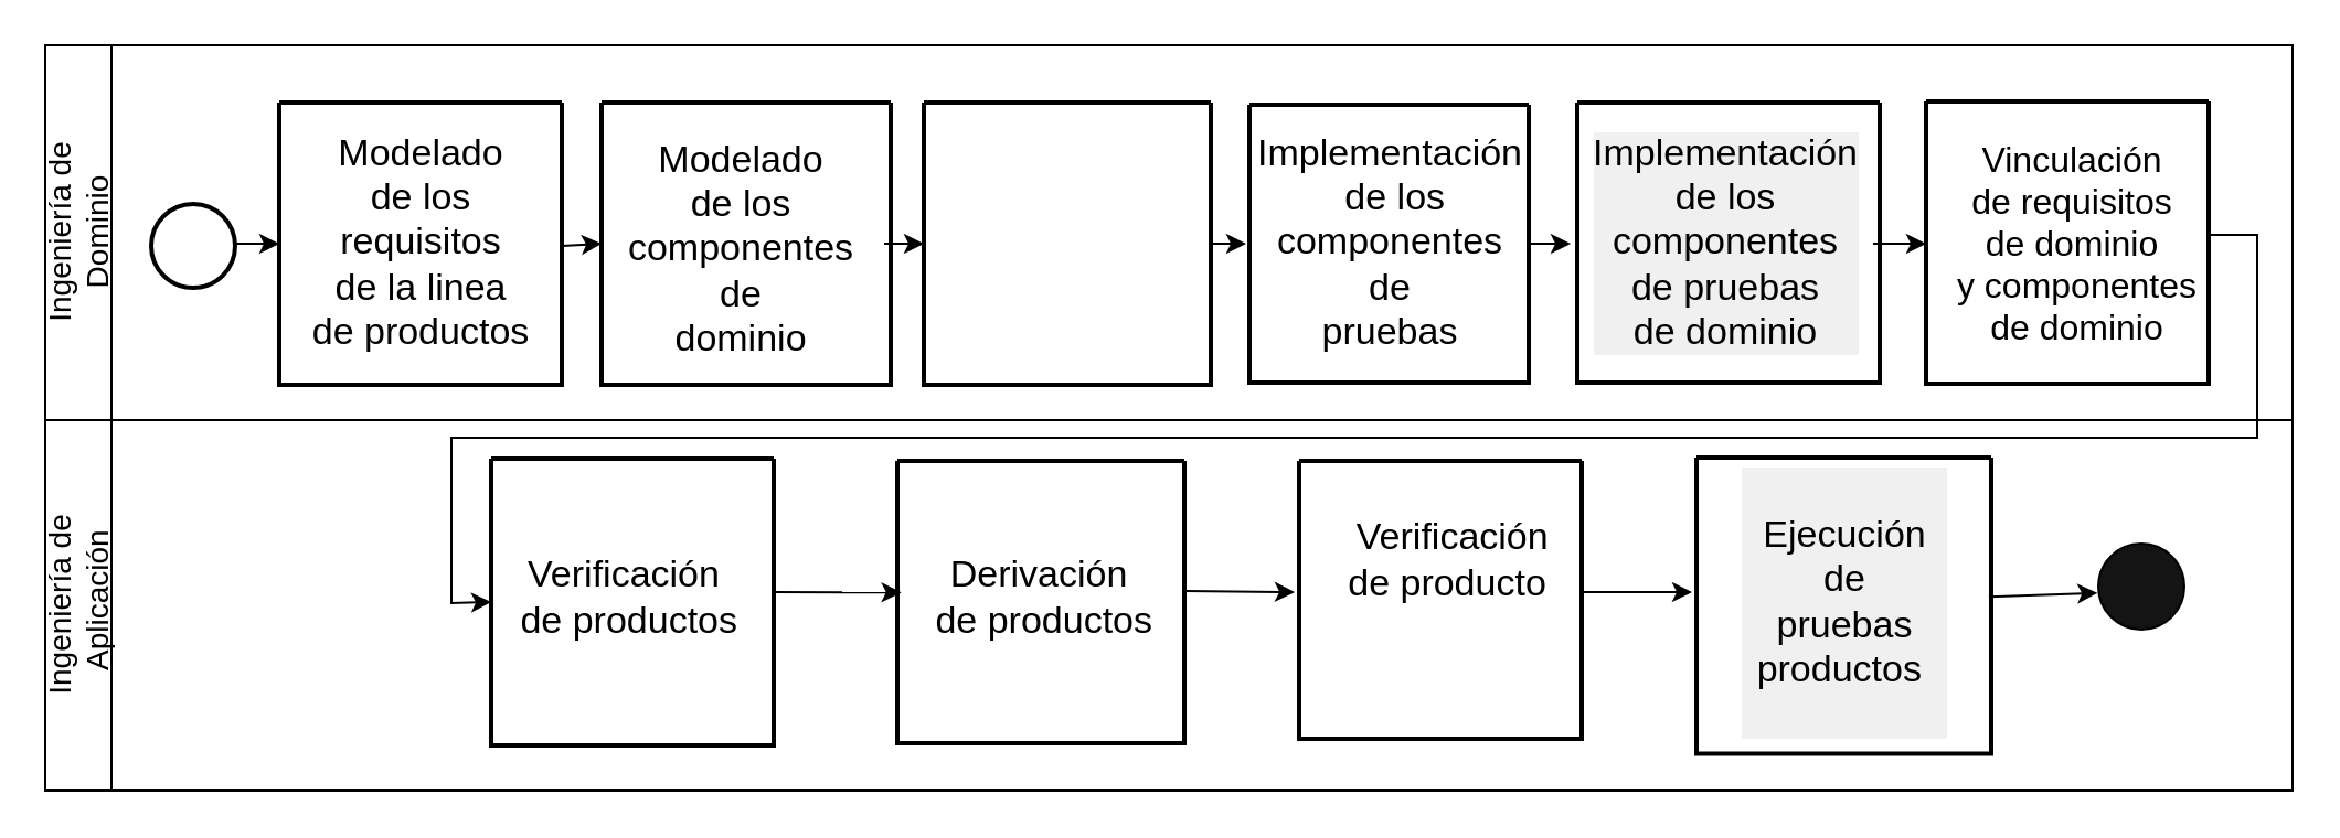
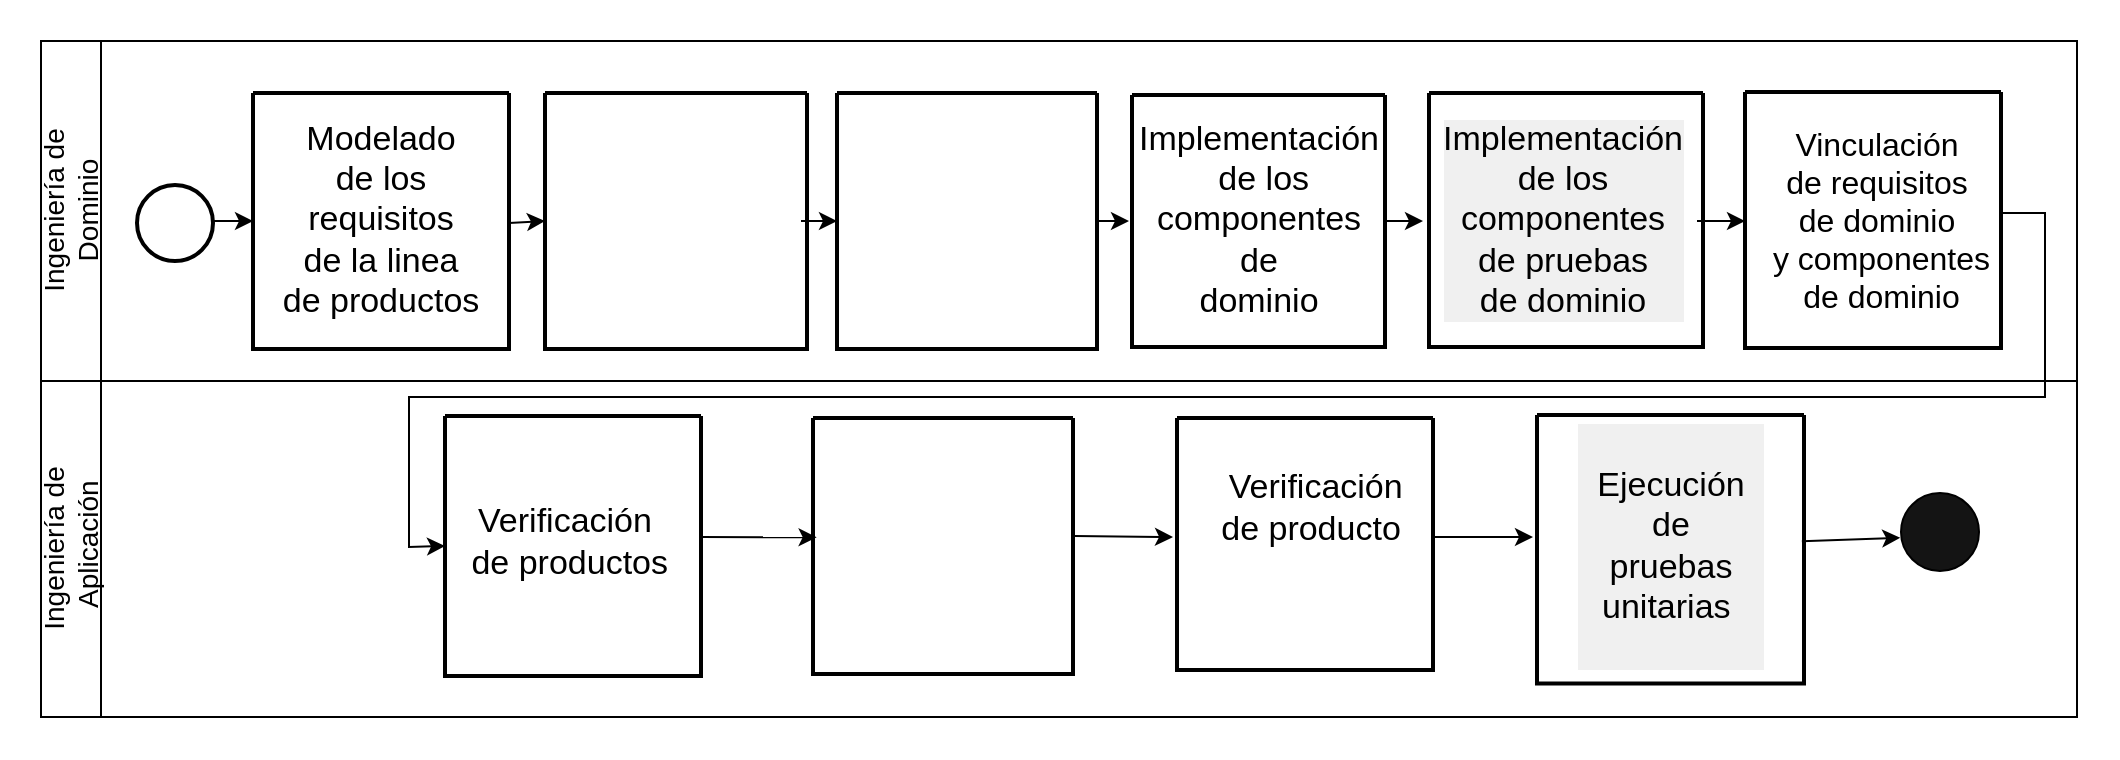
  <mxCell id="0" />
  <mxCell id="1" parent="0" />
  <mxCell id="2" value="&lt;span style=&quot;font-weight: normal; font-size: 14px;&quot;&gt;Ingeniería de&lt;br&gt;Dominio&lt;/span&gt;" style="swimlane;horizontal=0;whiteSpace=wrap;html=1;startSize=30;strokeColor=default;strokeWidth=1;fillColor=none;labelBackgroundColor=none;" parent="1" vertex="1"><mxGeometry x="20" y="20" width="1018" height="170" as="geometry" /></mxCell>
  <mxCell id="3" value="" style="ellipse;whiteSpace=wrap;html=1;aspect=fixed;strokeWidth=2;" parent="2" vertex="1"><mxGeometry x="48" y="72" width="38" height="38" as="geometry" /></mxCell>
  <mxCell id="4" value="" style="swimlane;startSize=0;strokeWidth=2;" parent="2" vertex="1"><mxGeometry x="106" y="26" width="128" height="128" as="geometry" /></mxCell>
  <mxCell id="5" value="&lt;font style=&quot;font-size: 17px;&quot;&gt;Modelado&lt;br&gt;de los &lt;br&gt;requisitos &lt;br&gt;de la linea &lt;br&gt;de productos&lt;/font&gt;" style="text;html=1;align=center;verticalAlign=middle;resizable=0;points=[];autosize=1;strokeColor=none;fillColor=none;" parent="4" vertex="1"><mxGeometry x="5" y="6" width="118" height="116" as="geometry" /></mxCell>
  <mxCell id="6" value="" style="endArrow=classic;html=1;rounded=0;entryX=0;entryY=0.5;entryDx=0;entryDy=0;" parent="4" target="7" edge="1"><mxGeometry width="50" height="50" relative="1" as="geometry"><mxPoint x="128" y="65" as="sourcePoint" /><mxPoint x="174" y="16" as="targetPoint" /></mxGeometry></mxCell>
  <mxCell id="7" value="" style="swimlane;startSize=0;strokeWidth=2;" parent="2" vertex="1"><mxGeometry x="252" y="26" width="131" height="128" as="geometry" /></mxCell>
- <mxCell id="8" value="&lt;font style=&quot;font-size: 17px;&quot;&gt;Modelado &lt;br&gt;de los&lt;br&gt;componentes&lt;br&gt;de&lt;br&gt;dominio&lt;br&gt;&lt;/font&gt;" style="text;html=1;align=center;verticalAlign=middle;resizable=0;points=[];autosize=1;strokeColor=none;fillColor=none;" parent="7" vertex="1"><mxGeometry x="2" y="9" width="122" height="116" as="geometry" /></mxCell>
  <mxCell id="9" value="" style="swimlane;startSize=0;strokeWidth=2;" parent="2" vertex="1"><mxGeometry x="545.5" y="27" width="126.5" height="126" as="geometry" /></mxCell>
- <mxCell id="10" value="&lt;font style=&quot;font-size: 17px;&quot;&gt;Implementación&lt;br&gt;&amp;nbsp;de los&lt;br&gt;componentes&lt;br&gt;de&lt;br&gt;pruebas&lt;br&gt;&lt;/font&gt;" style="text;html=1;align=center;verticalAlign=middle;resizable=0;points=[];autosize=1;strokeColor=none;fillColor=none;" parent="9" vertex="1"><mxGeometry x="-7" y="4.5" width="140" height="116" as="geometry" /></mxCell>
+ <mxCell id="10" value="&lt;font style=&quot;font-size: 17px;&quot;&gt;Implementación&lt;br&gt;&amp;nbsp;de los&lt;br&gt;componentes&lt;br&gt;de&lt;br&gt;dominio&lt;br&gt;&lt;/font&gt;" style="text;html=1;align=center;verticalAlign=middle;resizable=0;points=[];autosize=1;strokeColor=none;fillColor=none;" parent="9" vertex="1"><mxGeometry x="-7" y="4.5" width="140" height="116" as="geometry" /></mxCell>
  <mxCell id="11" value="" style="endArrow=classic;html=1;rounded=0;" parent="9" target="16" edge="1"><mxGeometry width="50" height="50" relative="1" as="geometry"><mxPoint x="126.5" y="63" as="sourcePoint" /><mxPoint x="176.5" y="15" as="targetPoint" /></mxGeometry></mxCell>
  <mxCell id="12" value="" style="swimlane;startSize=0;strokeWidth=2;fillColor=#d5e8d4;fillStyle=solid;strokeColor=#000000;swimlaneLine=1;" parent="2" vertex="1"><mxGeometry x="398" y="26" width="130" height="128" as="geometry"><mxRectangle x="330" y="30" width="50" height="40" as="alternateBounds" /></mxGeometry></mxCell>
  <mxCell id="13" value="" style="swimlane;startSize=0;strokeWidth=2;fillColor=#5162D0;swimlaneLine=1;overflow=fill;fillStyle=zigzag-line;" parent="2" vertex="1"><mxGeometry x="852" y="25.5" width="128" height="128" as="geometry" /></mxCell>
  <mxCell id="14" value="&lt;font style=&quot;font-size: 16px;&quot;&gt;Vinculación &lt;br&gt;de requisitos &lt;br&gt;de dominio&lt;br&gt;&amp;nbsp;y componentes&lt;br&gt;&amp;nbsp;de dominio&lt;/font&gt;" style="text;html=1;align=center;verticalAlign=middle;resizable=0;points=[];autosize=0;strokeColor=none;fillColor=none;strokeWidth=2;opacity=0;imageAspect=0;fillOpacity=0;strokeOpacity=0;direction=north;connectable=0;allowArrows=0;expand=0;movable=0;horizontal=1;" parent="13" vertex="1"><mxGeometry y="9.5" width="132" height="110" as="geometry" /></mxCell>
  <mxCell id="15" value="" style="swimlane;startSize=0;strokeWidth=2;fillColor=none;fontColor=#333333;strokeColor=#000000;fillStyle=solid;swimlaneFillColor=none;gradientColor=none;labelBackgroundColor=#E3E3E3;" parent="2" vertex="1"><mxGeometry x="694" y="26" width="137" height="127" as="geometry" /></mxCell>
  <mxCell id="16" value="&lt;font style=&quot;font-size: 17px;&quot;&gt;Implementación &lt;br&gt;de los&lt;br&gt;componentes&lt;br&gt;de pruebas&lt;br&gt;de dominio&lt;br&gt;&lt;/font&gt;" style="text;html=1;align=center;verticalAlign=middle;resizable=0;points=[];autosize=1;strokeColor=none;fillColor=none;fillStyle=solid;gradientColor=none;shadow=0;labelBackgroundColor=#F0F0F0;" parent="15" vertex="1"><mxGeometry x="-3" y="6" width="140" height="116" as="geometry" /></mxCell>
  <mxCell id="17" value="" style="endArrow=classic;html=1;rounded=0;entryX=0;entryY=0.5;entryDx=0;entryDy=0;" parent="2" target="4" edge="1"><mxGeometry width="50" height="50" relative="1" as="geometry"><mxPoint x="86" y="90" as="sourcePoint" /><mxPoint x="136" y="40" as="targetPoint" /></mxGeometry></mxCell>
  <mxCell id="18" value="" style="endArrow=classic;html=1;rounded=0;entryX=0;entryY=0.5;entryDx=0;entryDy=0;" parent="2" target="12" edge="1"><mxGeometry width="50" height="50" relative="1" as="geometry"><mxPoint x="380" y="90" as="sourcePoint" /><mxPoint x="396" y="90" as="targetPoint" /></mxGeometry></mxCell>
  <mxCell id="19" value="" style="endArrow=classic;html=1;rounded=0;exitX=1;exitY=0.5;exitDx=0;exitDy=0;" parent="2" source="12" edge="1"><mxGeometry width="50" height="50" relative="1" as="geometry"><mxPoint x="526" y="92" as="sourcePoint" /><mxPoint x="544" y="90" as="targetPoint" /></mxGeometry></mxCell>
  <mxCell id="20" value="" style="endArrow=classic;html=1;rounded=0;" parent="2" edge="1"><mxGeometry width="50" height="50" relative="1" as="geometry"><mxPoint x="828" y="90" as="sourcePoint" /><mxPoint x="852" y="90" as="targetPoint" /></mxGeometry></mxCell>
  <mxCell id="21" value="&lt;span style=&quot;font-weight: normal; font-size: 14px;&quot;&gt;Ingeniería de&lt;br&gt;&amp;nbsp;Aplicación&lt;/span&gt;" style="swimlane;horizontal=0;whiteSpace=wrap;html=1;startSize=30;labelBackgroundColor=none;" parent="1" vertex="1"><mxGeometry x="20" y="190" width="1018" height="168" as="geometry" /></mxCell>
  <mxCell id="22" value="" style="swimlane;startSize=0;strokeWidth=2;" parent="21" vertex="1"><mxGeometry x="386" y="18.5" width="130" height="128" as="geometry" /></mxCell>
- <mxCell id="23" value="&lt;font style=&quot;font-size: 17px;&quot;&gt;Derivación&lt;br&gt;&amp;nbsp;de productos&lt;/font&gt;" style="text;html=1;align=center;verticalAlign=middle;resizable=0;points=[];autosize=1;strokeColor=none;fillColor=none;" parent="22" vertex="1"><mxGeometry x="3" y="35.5" width="122" height="54" as="geometry" /></mxCell>
  <mxCell id="24" value="" style="endArrow=classic;html=1;rounded=0;exitX=1.006;exitY=0.461;exitDx=0;exitDy=0;exitPerimeter=0;" parent="22" source="22" edge="1"><mxGeometry width="50" height="50" relative="1" as="geometry"><mxPoint x="134" y="59.5" as="sourcePoint" /><mxPoint x="180" y="59.5" as="targetPoint" /></mxGeometry></mxCell>
  <mxCell id="25" value="" style="swimlane;startSize=0;strokeWidth=2;" parent="21" vertex="1"><mxGeometry x="568" y="18.5" width="128" height="126" as="geometry" /></mxCell>
  <mxCell id="26" value="&lt;font style=&quot;font-size: 17px;&quot;&gt;&amp;nbsp;Verificación &lt;br&gt;de producto&lt;/font&gt;" style="text;html=1;align=center;verticalAlign=middle;resizable=0;points=[];autosize=1;strokeColor=none;fillColor=none;" parent="25" vertex="1"><mxGeometry x="11" y="18.5" width="112" height="54" as="geometry" /></mxCell>
  <mxCell id="27" value="" style="swimlane;startSize=0;strokeWidth=2;fillColor=#63FF7D;" parent="21" vertex="1"><mxGeometry x="748" y="17" width="133.5" height="134.25" as="geometry" /></mxCell>
- <mxCell id="28" value="&lt;font style=&quot;font-size: 17px;&quot;&gt;&lt;font style=&quot;font-size: 17px;&quot;&gt;&lt;br&gt;&amp;nbsp; Ejecución&amp;nbsp;&amp;nbsp;&lt;br&gt;de&lt;br&gt;pruebas&lt;br&gt;productos&amp;nbsp;&lt;br&gt;&lt;br&gt;&lt;/font&gt;&lt;/font&gt;" style="text;html=1;align=center;verticalAlign=middle;resizable=0;points=[];autosize=1;strokeColor=none;fillColor=none;gradientColor=none;opacity=0;labelBackgroundColor=#F0F0F0;" parent="27" vertex="1"><mxGeometry x="10.75" y="-1.75" width="112" height="136" as="geometry" /></mxCell>
+ <mxCell id="28" value="&lt;font style=&quot;font-size: 17px;&quot;&gt;&lt;font style=&quot;font-size: 17px;&quot;&gt;&lt;br&gt;&amp;nbsp; Ejecución&amp;nbsp;&amp;nbsp;&lt;br&gt;de&lt;br&gt;pruebas&lt;br&gt;unitarias&amp;nbsp;&lt;br&gt;&lt;br&gt;&lt;/font&gt;&lt;/font&gt;" style="text;html=1;align=center;verticalAlign=middle;resizable=0;points=[];autosize=1;strokeColor=none;fillColor=none;gradientColor=none;opacity=0;labelBackgroundColor=#F0F0F0;" parent="27" vertex="1"><mxGeometry x="10.75" y="-1.75" width="112" height="136" as="geometry" /></mxCell>
  <mxCell id="29" value="" style="ellipse;whiteSpace=wrap;html=1;aspect=fixed;fillStyle=solid;fillColor=#141414;" parent="21" vertex="1"><mxGeometry x="930" y="56" width="39" height="39" as="geometry" /></mxCell>
  <mxCell id="30" value="" style="swimlane;startSize=0;strokeWidth=2;" parent="21" vertex="1"><mxGeometry x="202" y="17.5" width="128" height="130" as="geometry" /></mxCell>
  <mxCell id="31" value="&lt;font style=&quot;font-size: 17px;&quot;&gt;Verificación&lt;br&gt;&amp;nbsp;de productos&lt;/font&gt;" style="text;html=1;align=center;verticalAlign=middle;resizable=0;points=[];autosize=1;strokeColor=none;fillColor=none;" parent="30" vertex="1"><mxGeometry x="-2" y="36.5" width="124" height="54" as="geometry" /></mxCell>
  <mxCell id="32" value="" style="endArrow=classic;html=1;rounded=0;entryX=0.014;entryY=0.466;entryDx=0;entryDy=0;entryPerimeter=0;" parent="30" target="22" edge="1"><mxGeometry width="50" height="50" relative="1" as="geometry"><mxPoint x="128" y="60.5" as="sourcePoint" /><mxPoint x="182" y="62.5" as="targetPoint" /></mxGeometry></mxCell>
  <mxCell id="33" value="" style="endArrow=classic;html=1;rounded=0;" parent="21" edge="1"><mxGeometry width="50" height="50" relative="1" as="geometry"><mxPoint x="696" y="78" as="sourcePoint" /><mxPoint x="746" y="78" as="targetPoint" /></mxGeometry></mxCell>
  <mxCell id="34" value="" style="endArrow=classic;html=1;rounded=0;entryX=-0.01;entryY=0.574;entryDx=0;entryDy=0;entryPerimeter=0;exitX=0.992;exitY=0.47;exitDx=0;exitDy=0;exitPerimeter=0;" parent="21" source="27" target="29" edge="1"><mxGeometry width="50" height="50" relative="1" as="geometry"><mxPoint x="878" y="82" as="sourcePoint" /><mxPoint x="928" y="32" as="targetPoint" /></mxGeometry></mxCell>
  <mxCell id="35" value="" style="endArrow=classic;html=1;rounded=0;entryX=0;entryY=0.5;entryDx=0;entryDy=0;" parent="1" target="30" edge="1"><mxGeometry width="50" height="50" relative="1" as="geometry"><mxPoint x="1000" y="106" as="sourcePoint" /><mxPoint x="228" y="290.5" as="targetPoint" /><Array as="points"><mxPoint x="1022" y="106" /><mxPoint x="1022" y="198" /><mxPoint x="204" y="198" /><mxPoint x="204" y="273" /></Array></mxGeometry></mxCell>
